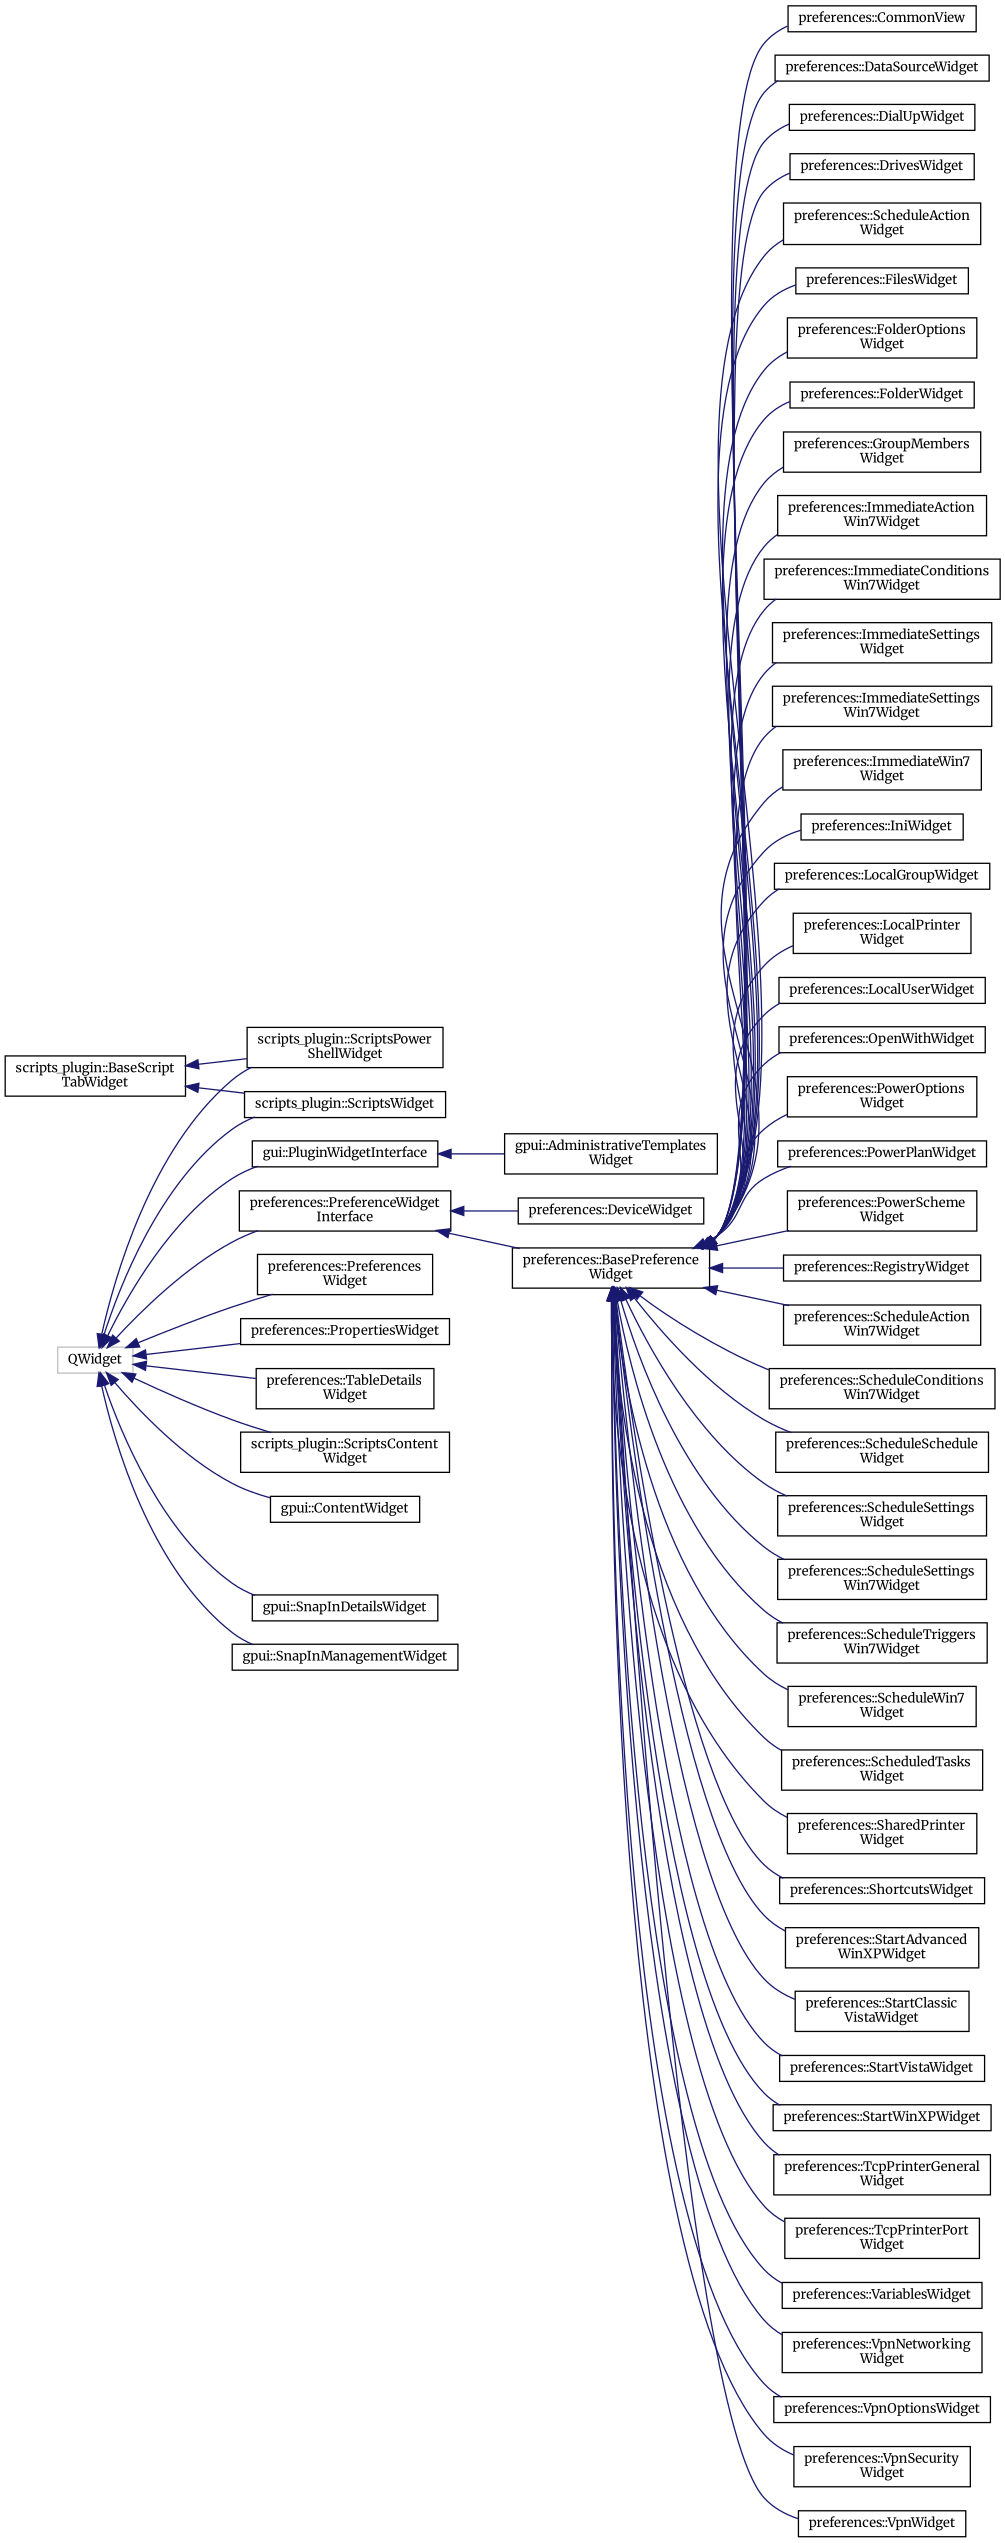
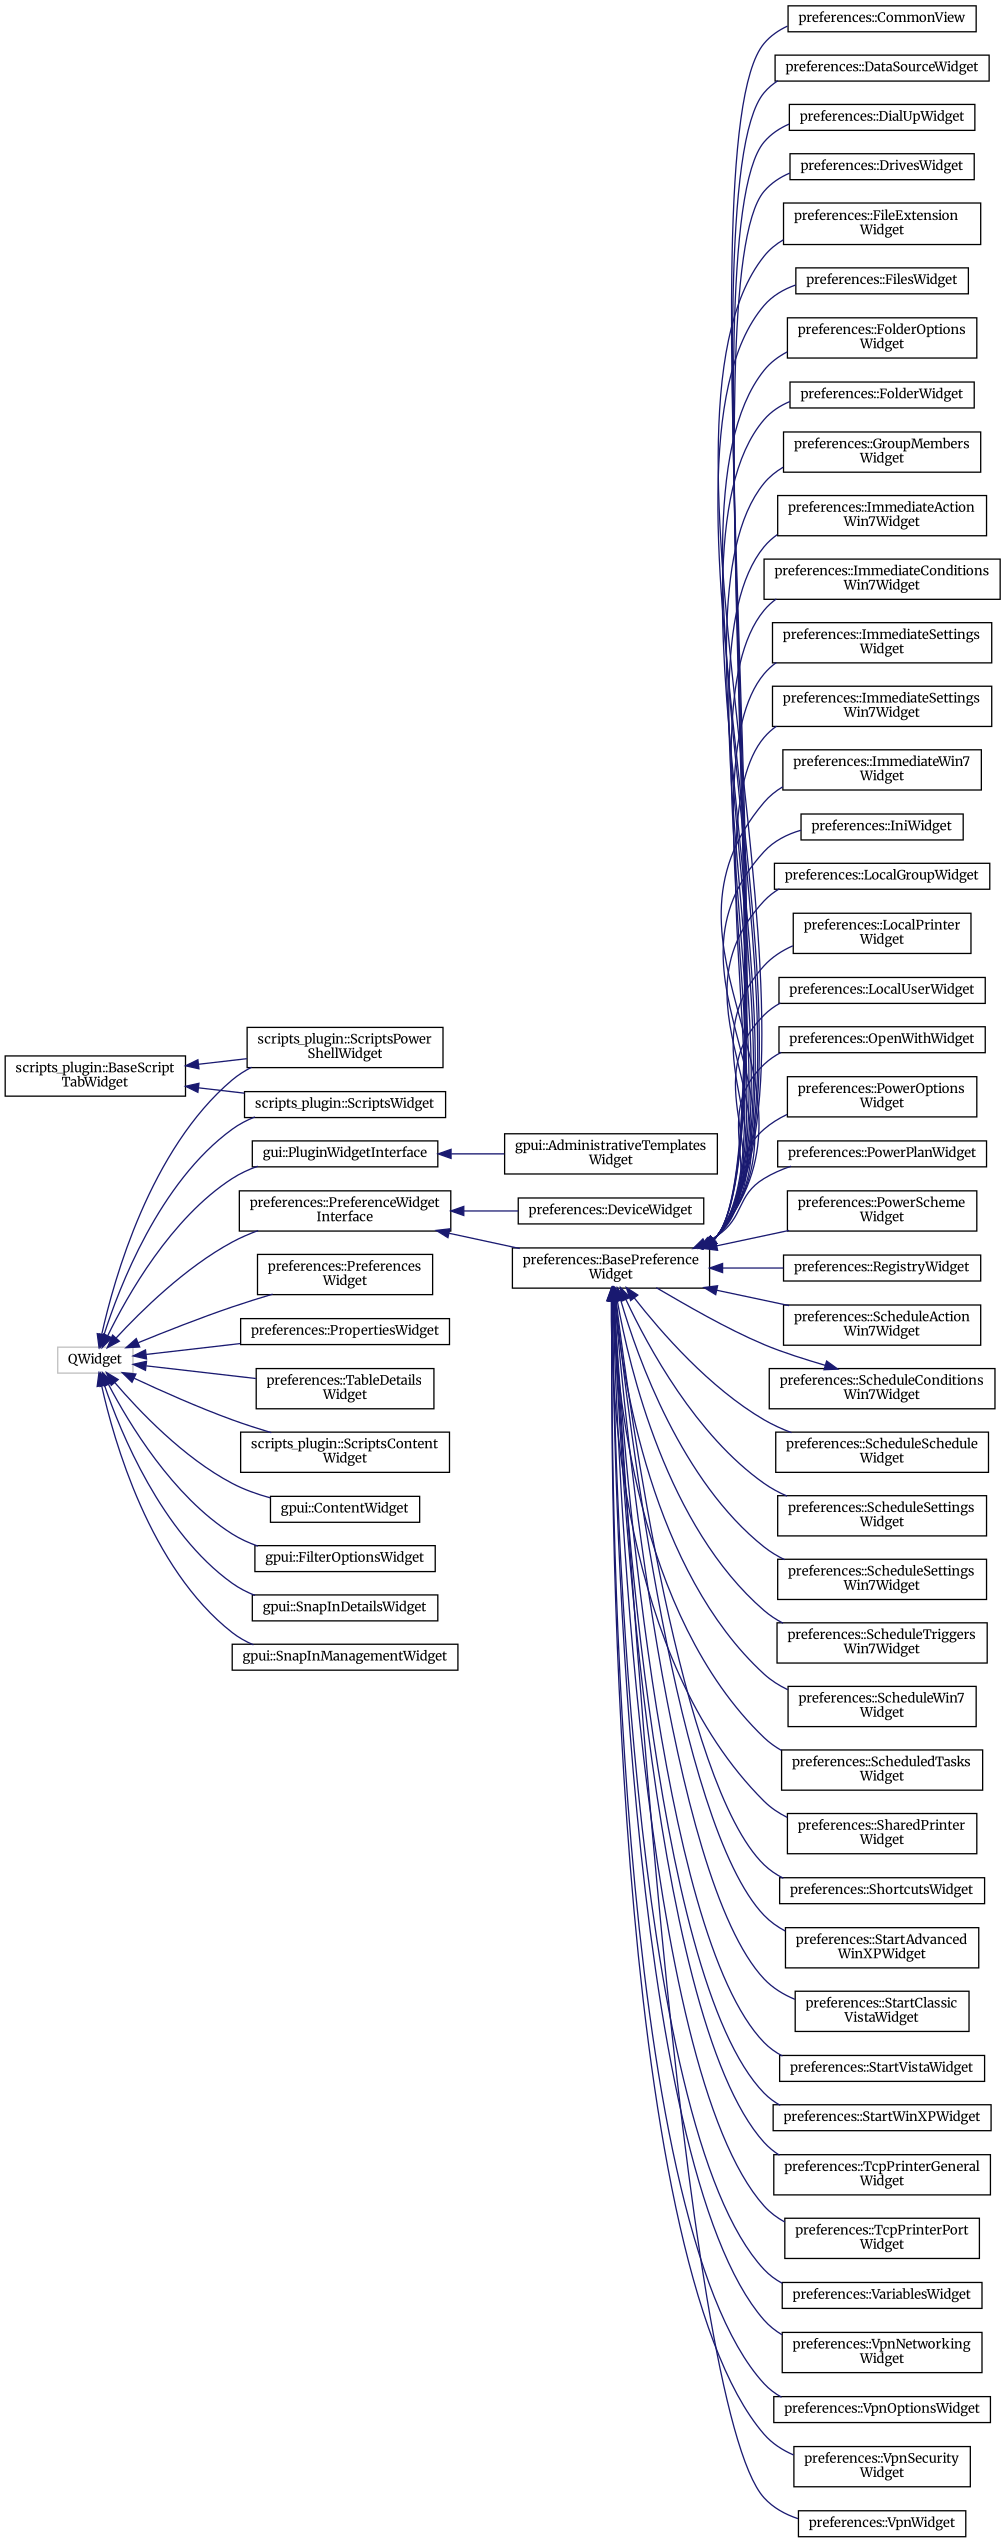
  digraph {
    fontname=Merriweather
    rankdir=LR
    node [color=black fillcolor=white fontname=Merriweather fontsize=10 shape=record style=filled]
    edge [color=midnightblue dir=back fontname=Merriweather fontsize=10 labelfontname=Helvetica labelfontsize=10 style=solid]
    n1 [height=0.2 label="scripts_plugin::BaseScript\lTabWidget" width=0.4]
    n2 [height=0.2 label="scripts_plugin::ScriptsPower\lShellWidget" width=0.4]
    n3 [height=0.2 label="scripts_plugin::ScriptsWidget" width=0.4]
    n4 [color=grey75 height=0.2 label=QWidget width=0.4]
    n5 [height=0.2 label="gpui::ContentWidget" width=0.4]
+   n6 [height=0.2 label="gpui::FilterOptionsWidget" width=0.4]
    n7 [height=0.2 label="gpui::SnapInDetailsWidget" width=0.4]
    n8 [height=0.2 label="gpui::SnapInManagementWidget" width=0.4]
    n9 [height=0.2 label="gui::PluginWidgetInterface" width=0.4]
    n10 [height=0.2 label="preferences::PreferenceWidget\lInterface" width=0.4]
    n11 [height=0.2 label="preferences::Preferences\lWidget" width=0.4]
    n12 [height=0.2 label="preferences::PropertiesWidget" width=0.4]
    n13 [height=0.2 label="preferences::TableDetails\lWidget" width=0.4]
    n14 [height=0.2 label="scripts_plugin::ScriptsContent\lWidget" width=0.4]
    n15 [height=0.2 label="gpui::AdministrativeTemplates\lWidget" width=0.4]
    n16 [height=0.2 label="preferences::BasePreference\lWidget" width=0.4]
    n17 [height=0.2 label="preferences::DeviceWidget" width=0.4]
    n18 [height=0.2 label="preferences::CommonView" width=0.4]
    n19 [height=0.2 label="preferences::DataSourceWidget" width=0.4]
    n20 [height=0.2 label="preferences::DialUpWidget" width=0.4]
    n21 [height=0.2 label="preferences::DrivesWidget" width=0.4]
-   n22 [height=0.2 label="preferences::ScheduleAction\lWidget" width=0.4]
+   n22 [height=0.2 label="preferences::FileExtension\lWidget" width=0.4]
    n23 [height=0.2 label="preferences::FilesWidget" width=0.4]
    n24 [height=0.2 label="preferences::FolderOptions\lWidget" width=0.4]
    n25 [height=0.2 label="preferences::FolderWidget" width=0.4]
    n26 [height=0.2 label="preferences::GroupMembers\lWidget" width=0.4]
    n27 [height=0.2 label="preferences::ImmediateAction\lWin7Widget" width=0.4]
    n28 [height=0.2 label="preferences::ImmediateConditions\lWin7Widget" width=0.4]
    n29 [height=0.2 label="preferences::ImmediateSettings\lWidget" width=0.4]
    n30 [height=0.2 label="preferences::ImmediateSettings\lWin7Widget" width=0.4]
    n31 [height=0.2 label="preferences::ImmediateWin7\lWidget" width=0.4]
    n32 [height=0.2 label="preferences::IniWidget" width=0.4]
    n33 [height=0.2 label="preferences::LocalGroupWidget" width=0.4]
    n34 [height=0.2 label="preferences::LocalPrinter\lWidget" width=0.4]
    n35 [height=0.2 label="preferences::LocalUserWidget" width=0.4]
    n36 [height=0.2 label="preferences::OpenWithWidget" width=0.4]
    n37 [height=0.2 label="preferences::PowerOptions\lWidget" width=0.4]
    n38 [height=0.2 label="preferences::PowerPlanWidget" width=0.4]
    n39 [height=0.2 label="preferences::PowerScheme\lWidget" width=0.4]
    n40 [height=0.2 label="preferences::RegistryWidget" width=0.4]
    n41 [height=0.2 label="preferences::ScheduleAction\lWin7Widget" width=0.4]
    n42 [height=0.2 label="preferences::ScheduleConditions\lWin7Widget" width=0.4]
    n43 [height=0.2 label="preferences::ScheduleSchedule\lWidget" width=0.4]
    n44 [height=0.2 label="preferences::ScheduleSettings\lWidget" width=0.4]
    n45 [height=0.2 label="preferences::ScheduleSettings\lWin7Widget" width=0.4]
    n46 [height=0.2 label="preferences::ScheduleTriggers\lWin7Widget" width=0.4]
    n47 [height=0.2 label="preferences::ScheduleWin7\lWidget" width=0.4]
    n48 [height=0.2 label="preferences::ScheduledTasks\lWidget" width=0.4]
    n49 [height=0.2 label="preferences::SharedPrinter\lWidget" width=0.4]
    n50 [height=0.2 label="preferences::ShortcutsWidget" width=0.4]
    n51 [height=0.2 label="preferences::StartAdvanced\lWinXPWidget" width=0.4]
    n52 [height=0.2 label="preferences::StartClassic\lVistaWidget" width=0.4]
    n53 [height=0.2 label="preferences::StartVistaWidget" width=0.4]
    n54 [height=0.2 label="preferences::StartWinXPWidget" width=0.4]
    n55 [height=0.2 label="preferences::TcpPrinterGeneral\lWidget" width=0.4]
    n56 [height=0.2 label="preferences::TcpPrinterPort\lWidget" width=0.4]
    n57 [height=0.2 label="preferences::VariablesWidget" width=0.4]
    n58 [height=0.2 label="preferences::VpnNetworking\lWidget" width=0.4]
    n59 [height=0.2 label="preferences::VpnOptionsWidget" width=0.4]
    n60 [height=0.2 label="preferences::VpnSecurity\lWidget" width=0.4]
    n61 [height=0.2 label="preferences::VpnWidget" width=0.4]
    n1 -> n2
    n1 -> n3
    n4 -> n2
    n4 -> n3
    n4 -> n5
+   n4 -> n6
    n4 -> n7
    n4 -> n8
    n4 -> n9
    n4 -> n10
    n4 -> n11
    n4 -> n12
    n4 -> n13
    n4 -> n14
    n9 -> n15
    n10 -> n16
    n10 -> n17
    n16 -> n18
    n16 -> n19
    n16 -> n20
    n16 -> n21
    n16 -> n22
    n16 -> n23
    n16 -> n24
    n16 -> n25
    n16 -> n26
    n16 -> n27
    n16 -> n28
    n16 -> n29
    n16 -> n30
    n16 -> n31
    n16 -> n32
    n16 -> n33
    n16 -> n34
    n16 -> n35
    n16 -> n36
    n16 -> n37
    n16 -> n38
    n16 -> n39
    n16 -> n40
    n16 -> n41
-   n16 -> n42
+   n42 -> n16
    n16 -> n43
    n16 -> n44
    n16 -> n45
    n16 -> n46
    n16 -> n47
    n16 -> n48
    n16 -> n49
    n16 -> n50
    n16 -> n51
    n16 -> n52
    n16 -> n53
    n16 -> n54
    n16 -> n55
    n16 -> n56
    n16 -> n57
    n16 -> n58
    n16 -> n59
    n16 -> n60
    n16 -> n61
  }
